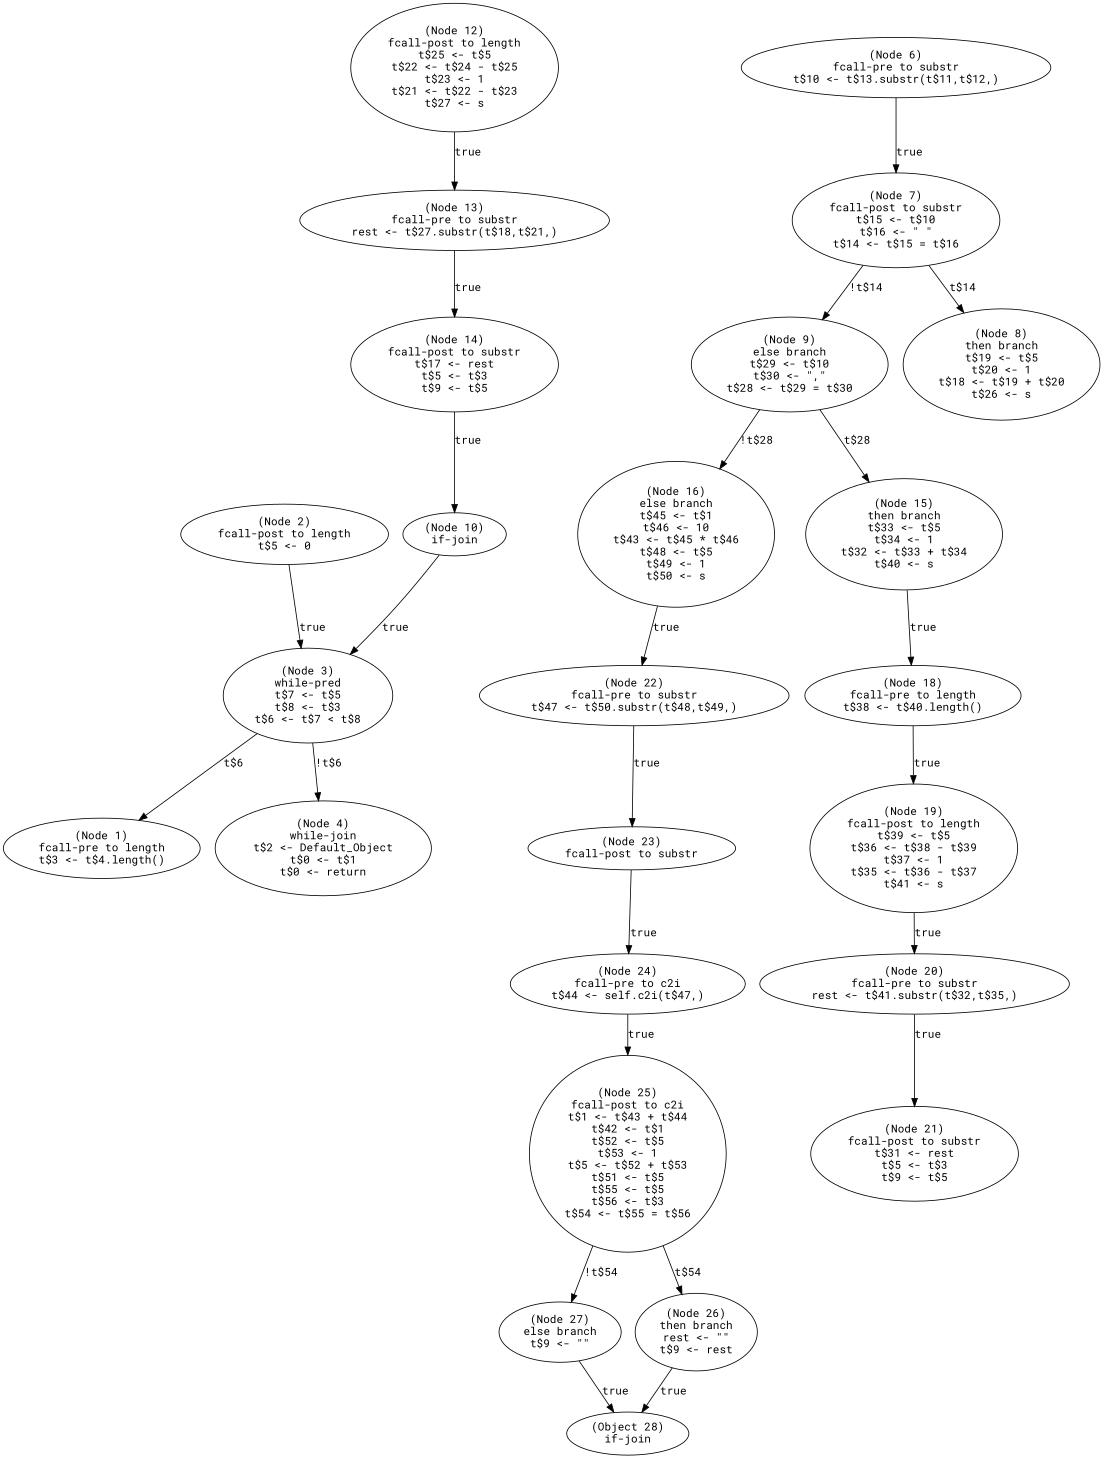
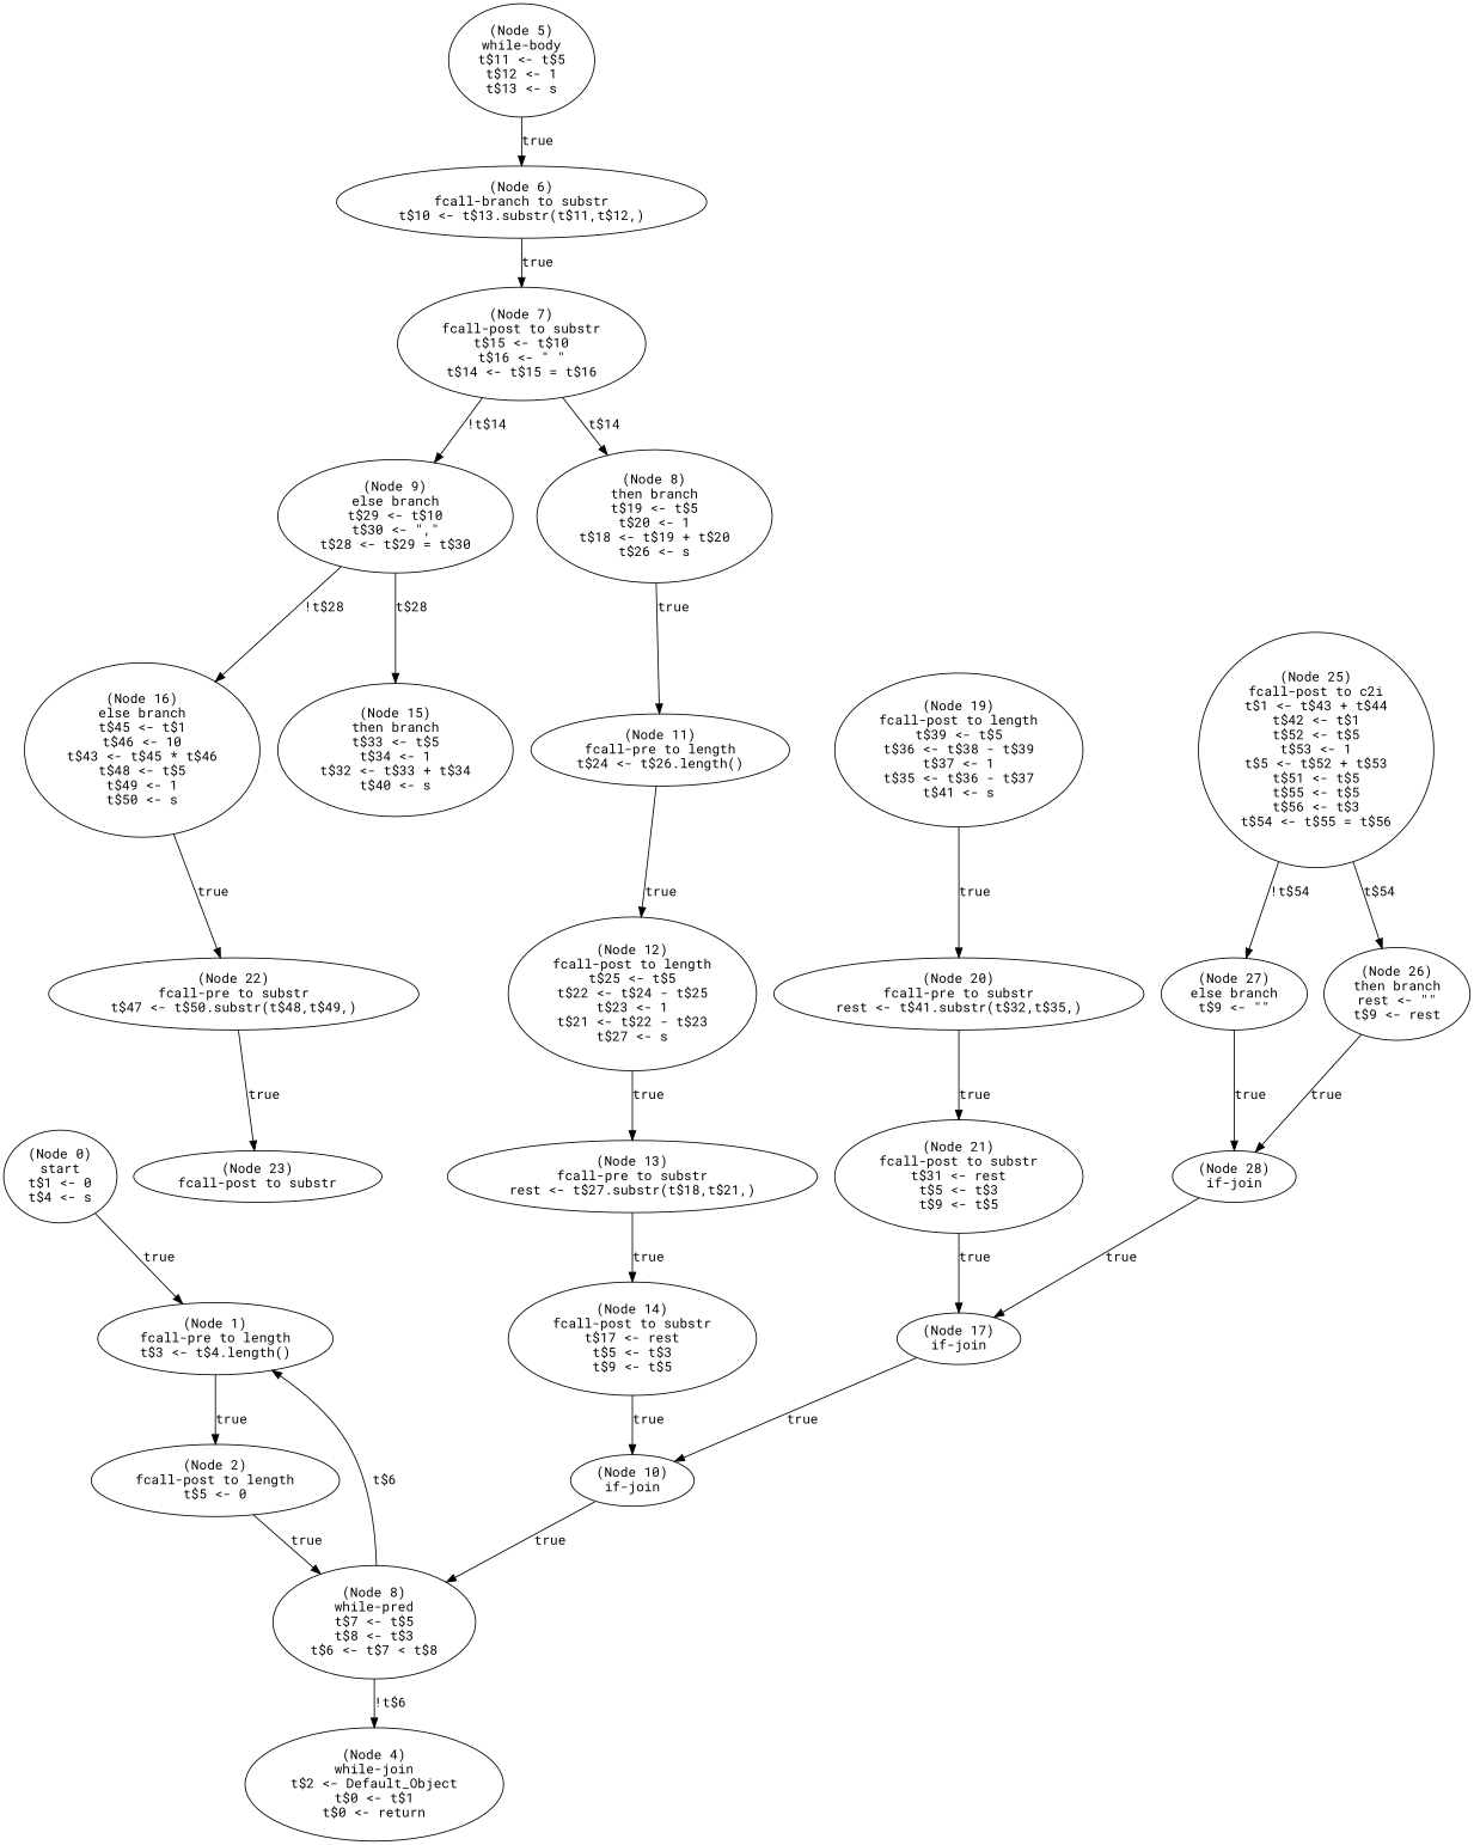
  digraph {
    fontname="Roboto Mono"
    node [fontname="Roboto Mono"]
    edge [fontname="Roboto Mono"]
+   n1 [label="(Node 0)\nstart\nt$1 <- 0\nt$4 <- s\n"]
    n2 [label="(Node 1)\nfcall-pre to length\nt$3 <- t$4.length()\n"]
    n3 [label="(Node 2)\nfcall-post to length\nt$5 <- 0\n"]
-   n4 [label="(Node 3)\nwhile-pred\nt$7 <- t$5\nt$8 <- t$3\nt$6 <- t$7 < t$8\n"]
+   n4 [label="(Node 8)\nwhile-pred\nt$7 <- t$5\nt$8 <- t$3\nt$6 <- t$7 < t$8\n"]
    n5 [label="(Node 4)\nwhile-join\nt$2 <- Default_Object\nt$0 <- t$1\nt$0 <- return\n"]
-   n7 [label="(Node 6)\nfcall-pre to substr\nt$10 <- t$13.substr(t$11,t$12,)\n"]
+   n6 [label="(Node 5)\nwhile-body\nt$11 <- t$5\nt$12 <- 1\nt$13 <- s\n"]
+   n7 [label="(Node 6)\nfcall-branch to substr\nt$10 <- t$13.substr(t$11,t$12,)\n"]
    n8 [label="(Node 7)\nfcall-post to substr\nt$15 <- t$10\nt$16 <- \" \"\nt$14 <- t$15 = t$16\n"]
    n9 [label="(Node 9)\nelse branch\nt$29 <- t$10\nt$30 <- \",\"\nt$28 <- t$29 = t$30\n"]
    n10 [label="(Node 8)\nthen branch\nt$19 <- t$5\nt$20 <- 1\nt$18 <- t$19 + t$20\nt$26 <- s\n"]
    n11 [label="(Node 16)\nelse branch\nt$45 <- t$1\nt$46 <- 10\nt$43 <- t$45 * t$46\nt$48 <- t$5\nt$49 <- 1\nt$50 <- s\n"]
    n12 [label="(Node 15)\nthen branch\nt$33 <- t$5\nt$34 <- 1\nt$32 <- t$33 + t$34\nt$40 <- s\n"]
+   n13 [label="(Node 11)\nfcall-pre to length\nt$24 <- t$26.length()\n"]
    n14 [label="(Node 22)\nfcall-pre to substr\nt$47 <- t$50.substr(t$48,t$49,)\n"]
-   n15 [label="(Node 18)\nfcall-pre to length\nt$38 <- t$40.length()\n"]
    n16 [label="(Node 12)\nfcall-post to length\nt$25 <- t$5\nt$22 <- t$24 - t$25\nt$23 <- 1\nt$21 <- t$22 - t$23\nt$27 <- s\n"]
    n17 [label="(Node 13)\nfcall-pre to substr\nrest <- t$27.substr(t$18,t$21,)\n"]
    n18 [label="(Node 23)\nfcall-post to substr\n"]
    n19 [label="(Node 19)\nfcall-post to length\nt$39 <- t$5\nt$36 <- t$38 - t$39\nt$37 <- 1\nt$35 <- t$36 - t$37\nt$41 <- s\n"]
    n20 [label="(Node 10)\nif-join\n"]
    n21 [label="(Node 14)\nfcall-post to substr\nt$17 <- rest\nt$5 <- t$3\nt$9 <- t$5\n"]
    n22 [label="(Node 20)\nfcall-pre to substr\nrest <- t$41.substr(t$32,t$35,)\n"]
-   n23 [label="(Node 24)\nfcall-pre to c2i\nt$44 <- self.c2i(t$47,)\n"]
+   n24 [label="(Node 17)\nif-join\n"]
    n25 [label="(Node 21)\nfcall-post to substr\nt$31 <- rest\nt$5 <- t$3\nt$9 <- t$5\n"]
    n26 [label="(Node 25)\nfcall-post to c2i\nt$1 <- t$43 + t$44\nt$42 <- t$1\nt$52 <- t$5\nt$53 <- 1\nt$5 <- t$52 + t$53\nt$51 <- t$5\nt$55 <- t$5\nt$56 <- t$3\nt$54 <- t$55 = t$56\n"]
    n27 [label="(Node 27)\nelse branch\nt$9 <- \"\"\n"]
    n28 [label="(Node 26)\nthen branch\nrest <- \"\"\nt$9 <- rest\n"]
-   n29 [label="(Object 28)\nif-join\n"]
+   n29 [label="(Node 28)\nif-join\n"]
+   n1 -> n2 [label=true]
+   n2 -> n3 [label=true]
    n3 -> n4 [label=true]
    n4 -> n2 [label="t$6"]
    n4 -> n5 [label="!t$6"]
+   n6 -> n7 [label=true]
    n7 -> n8 [label=true]
    n8 -> n9 [label="!t$14"]
    n8 -> n10 [label="t$14"]
    n9 -> n11 [label="!t$28"]
    n9 -> n12 [label="t$28"]
+   n10 -> n13 [label=true]
    n11 -> n14 [label=true]
-   n12 -> n15 [label=true]
+   n13 -> n16 [label=true]
    n14 -> n18 [label=true]
-   n15 -> n19 [label=true]
    n16 -> n17 [label=true]
    n17 -> n21 [label=true]
-   n18 -> n23 [label=true]
    n19 -> n22 [label=true]
    n20 -> n4 [label=true]
    n21 -> n20 [label=true]
    n22 -> n25 [label=true]
-   n23 -> n26 [label=true]
+   n24 -> n20 [label=true]
+   n25 -> n24 [label=true]
    n26 -> n27 [label="!t$54"]
    n26 -> n28 [label="t$54"]
    n27 -> n29 [label=true]
    n28 -> n29 [label=true]
+   n29 -> n24 [label=true]
  }
